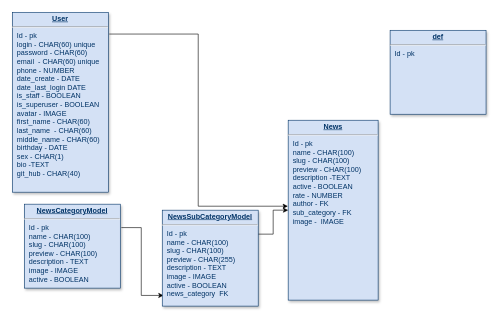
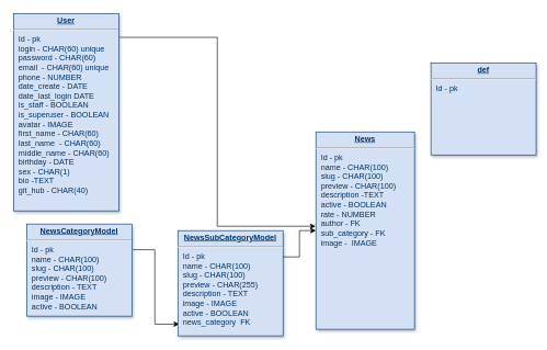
  <mxCell id="0" />
  <mxCell id="1" parent="0" />
  <mxCell id="2" value="" style="edgeStyle=orthogonalEdgeStyle;rounded=0;orthogonalLoop=1;jettySize=auto;html=1;exitX=-0.01;exitY=0.879;exitDx=0;exitDy=0;exitPerimeter=0;entryX=1.003;entryY=0.522;entryDx=0;entryDy=0;entryPerimeter=0;" edge="1" parent="1" source="3" target="9"><mxGeometry relative="1" as="geometry"><Array as="points" /></mxGeometry></mxCell>
  <mxCell id="3" value="&lt;p style=&quot;margin: 0px; margin-top: 4px; text-align: center; text-decoration: underline;&quot;&gt;&lt;strong&gt;User&lt;/strong&gt;&lt;/p&gt;&lt;hr&gt;&lt;p style=&quot;margin: 0px; margin-left: 8px;&quot;&gt;Id - pk&lt;/p&gt;&lt;p style=&quot;margin: 0px; margin-left: 8px;&quot;&gt;login - CHAR(60) unique&lt;/p&gt;&lt;p style=&quot;margin: 0px; margin-left: 8px;&quot;&gt;password - CHAR(60)&lt;/p&gt;&lt;p style=&quot;margin: 0px; margin-left: 8px;&quot;&gt;email&amp;nbsp; - CHAR(60) unique&lt;/p&gt;&lt;p style=&quot;margin: 0px; margin-left: 8px;&quot;&gt;phone - NUMBER&lt;/p&gt;&lt;p style=&quot;margin: 0px; margin-left: 8px;&quot;&gt;date_create - DATE&lt;/p&gt;&lt;p style=&quot;margin: 0px; margin-left: 8px;&quot;&gt;date_last_login DATE&lt;/p&gt;&lt;p style=&quot;margin: 0px; margin-left: 8px;&quot;&gt;is_staff - BOOLEAN&lt;/p&gt;&lt;p style=&quot;margin: 0px; margin-left: 8px;&quot;&gt;is_superuser - BOOLEAN&lt;/p&gt;&lt;p style=&quot;margin: 0px; margin-left: 8px;&quot;&gt;avatar - IMAGE&lt;/p&gt;&lt;p style=&quot;margin: 0px; margin-left: 8px;&quot;&gt;first_name - CHAR(60)&lt;/p&gt;&lt;p style=&quot;margin: 0px; margin-left: 8px;&quot;&gt;last_name&amp;nbsp; - CHAR(60)&lt;/p&gt;&lt;p style=&quot;margin: 0px; margin-left: 8px;&quot;&gt;middle_name - CHAR(60)&lt;/p&gt;&lt;p style=&quot;margin: 0px; margin-left: 8px;&quot;&gt;birthday - DATE&lt;/p&gt;&lt;p style=&quot;margin: 0px; margin-left: 8px;&quot;&gt;sex - CHAR(1)&lt;/p&gt;&lt;p style=&quot;margin: 0px; margin-left: 8px;&quot;&gt;bio -TEXT&lt;/p&gt;&lt;p style=&quot;margin: 0px; margin-left: 8px;&quot;&gt;git_hub - CHAR(40)&lt;/p&gt;&lt;p style=&quot;margin: 0px; margin-left: 8px;&quot;&gt;&lt;br&gt;&lt;/p&gt;" style="verticalAlign=top;align=left;overflow=fill;fontSize=12;fontFamily=Helvetica;html=1;strokeColor=#003366;shadow=1;fillColor=#D4E1F5;fontColor=#003366;direction=west;" parent="1" vertex="1"><mxGeometry x="20" y="20" width="160" height="300" as="geometry" /></mxCell>
  <mxCell id="4" style="edgeStyle=orthogonalEdgeStyle;rounded=0;orthogonalLoop=1;jettySize=auto;html=1;entryX=0.987;entryY=0.111;entryDx=0;entryDy=0;entryPerimeter=0;exitX=-0.011;exitY=0.721;exitDx=0;exitDy=0;exitPerimeter=0;" edge="1" parent="1" source="5" target="8"><mxGeometry relative="1" as="geometry" /></mxCell>
  <mxCell id="5" value="&lt;p style=&quot;margin: 0px; margin-top: 4px; text-align: center; text-decoration: underline;&quot;&gt;&lt;strong&gt;NewsCategoryModel&lt;/strong&gt;&lt;/p&gt;&lt;hr&gt;&lt;p style=&quot;margin: 0px; margin-left: 8px;&quot;&gt;Id - pk&lt;/p&gt;&lt;p style=&quot;margin: 0px; margin-left: 8px;&quot;&gt;name - CHAR(100)&lt;/p&gt;&lt;p style=&quot;margin: 0px; margin-left: 8px;&quot;&gt;slug - CHAR(100)&lt;/p&gt;&lt;p style=&quot;margin: 0px; margin-left: 8px;&quot;&gt;preview - CHAR(100)&lt;/p&gt;&lt;p style=&quot;margin: 0px; margin-left: 8px;&quot;&gt;description - TEXT&lt;/p&gt;&lt;p style=&quot;margin: 0px; margin-left: 8px;&quot;&gt;image - IMAGE&lt;/p&gt;&lt;p style=&quot;margin: 0px; margin-left: 8px;&quot;&gt;active - BOOLEAN&lt;/p&gt;" style="verticalAlign=top;align=left;overflow=fill;fontSize=12;fontFamily=Helvetica;html=1;strokeColor=#003366;shadow=1;fillColor=#D4E1F5;fontColor=#003366;direction=west;" vertex="1" parent="1"><mxGeometry x="40" y="340" width="160" height="140" as="geometry" /></mxCell>
- <mxCell id="6" value="&lt;p style=&quot;margin: 0px; margin-top: 4px; text-align: center; text-decoration: underline;&quot;&gt;&lt;strong&gt;def&lt;/strong&gt;&lt;/p&gt;&lt;hr&gt;&lt;p style=&quot;margin: 0px; margin-left: 8px;&quot;&gt;Id - pk&lt;/p&gt;&lt;p style=&quot;margin: 0px; margin-left: 8px;&quot;&gt;&lt;br&gt;&lt;/p&gt;" style="verticalAlign=top;align=left;overflow=fill;fontSize=12;fontFamily=Helvetica;html=1;strokeColor=#003366;shadow=1;fillColor=#D4E1F5;fontColor=#003366;direction=west;" vertex="1" parent="1"><mxGeometry x="650" y="50" width="160" height="140" as="geometry" /></mxCell>
+ <mxCell id="6" value="&lt;p style=&quot;margin: 0px; margin-top: 4px; text-align: center; text-decoration: underline;&quot;&gt;&lt;strong&gt;def&lt;/strong&gt;&lt;/p&gt;&lt;hr&gt;&lt;p style=&quot;margin: 0px; margin-left: 8px;&quot;&gt;Id - pk&lt;/p&gt;&lt;p style=&quot;margin: 0px; margin-left: 8px;&quot;&gt;&lt;br&gt;&lt;/p&gt;" style="verticalAlign=top;align=left;overflow=fill;fontSize=12;fontFamily=Helvetica;html=1;strokeColor=#003366;shadow=1;fillColor=#D4E1F5;fontColor=#003366;direction=west;" vertex="1" parent="1"><mxGeometry x="655" y="95" width="160" height="140" as="geometry" /></mxCell>
  <mxCell id="7" style="edgeStyle=orthogonalEdgeStyle;rounded=0;orthogonalLoop=1;jettySize=auto;html=1;exitX=0;exitY=0.75;exitDx=0;exitDy=0;entryX=1;entryY=0.5;entryDx=0;entryDy=0;" edge="1" parent="1" source="8" target="9"><mxGeometry relative="1" as="geometry"><Array as="points"><mxPoint x="455" y="390" /><mxPoint x="455" y="350" /></Array></mxGeometry></mxCell>
  <mxCell id="8" value="&lt;p style=&quot;margin: 0px; margin-top: 4px; text-align: center; text-decoration: underline;&quot;&gt;&lt;strong&gt;NewsSubCategoryModel&lt;/strong&gt;&lt;/p&gt;&lt;hr&gt;&lt;p style=&quot;margin: 0px; margin-left: 8px;&quot;&gt;Id - pk&lt;/p&gt;&lt;p style=&quot;margin: 0px; margin-left: 8px;&quot;&gt;name - CHAR(100)&lt;/p&gt;&lt;p style=&quot;margin: 0px; margin-left: 8px;&quot;&gt;slug - CHAR(100)&lt;/p&gt;&lt;p style=&quot;margin: 0px; margin-left: 8px;&quot;&gt;preview - CHAR(255)&lt;/p&gt;&lt;p style=&quot;border-color: var(--border-color); margin: 0px 0px 0px 8px;&quot;&gt;description - TEXT&lt;/p&gt;&lt;p style=&quot;border-color: var(--border-color); margin: 0px 0px 0px 8px;&quot;&gt;image - IMAGE&lt;/p&gt;&lt;p style=&quot;border-color: var(--border-color); margin: 0px 0px 0px 8px;&quot;&gt;active - BOOLEAN&lt;/p&gt;&lt;p style=&quot;border-color: var(--border-color); margin: 0px 0px 0px 8px;&quot;&gt;news_category&amp;nbsp; FK&lt;/p&gt;" style="verticalAlign=top;align=left;overflow=fill;fontSize=12;fontFamily=Helvetica;html=1;strokeColor=#003366;shadow=1;fillColor=#D4E1F5;fontColor=#003366;direction=west;" vertex="1" parent="1"><mxGeometry x="270" y="350" width="160" height="160" as="geometry" /></mxCell>
  <mxCell id="9" value="&lt;p style=&quot;margin: 0px; margin-top: 4px; text-align: center; text-decoration: underline;&quot;&gt;&lt;strong&gt;News&lt;/strong&gt;&lt;/p&gt;&lt;hr&gt;&lt;p style=&quot;margin: 0px; margin-left: 8px;&quot;&gt;Id - pk&lt;/p&gt;&lt;p style=&quot;margin: 0px; margin-left: 8px;&quot;&gt;name - CHAR(100)&lt;/p&gt;&lt;p style=&quot;margin: 0px; margin-left: 8px;&quot;&gt;slug - CHAR(100)&lt;/p&gt;&lt;p style=&quot;margin: 0px; margin-left: 8px;&quot;&gt;preview - CHAR(100)&lt;/p&gt;&lt;p style=&quot;margin: 0px; margin-left: 8px;&quot;&gt;description -TEXT&lt;/p&gt;&lt;p style=&quot;margin: 0px; margin-left: 8px;&quot;&gt;active - BOOLEAN&lt;/p&gt;&lt;p style=&quot;margin: 0px; margin-left: 8px;&quot;&gt;rate - NUMBER&lt;/p&gt;&lt;p style=&quot;margin: 0px; margin-left: 8px;&quot;&gt;author - FK&lt;/p&gt;&lt;p style=&quot;margin: 0px; margin-left: 8px;&quot;&gt;sub_category - FK&lt;/p&gt;&lt;p style=&quot;margin: 0px; margin-left: 8px;&quot;&gt;image -&amp;nbsp; IMAGE&lt;/p&gt;" style="verticalAlign=top;align=left;overflow=fill;fontSize=12;fontFamily=Helvetica;html=1;strokeColor=#003366;shadow=1;fillColor=#D4E1F5;fontColor=#003366;direction=west;" vertex="1" parent="1"><mxGeometry x="480" y="200" width="150" height="300" as="geometry" /></mxCell>
